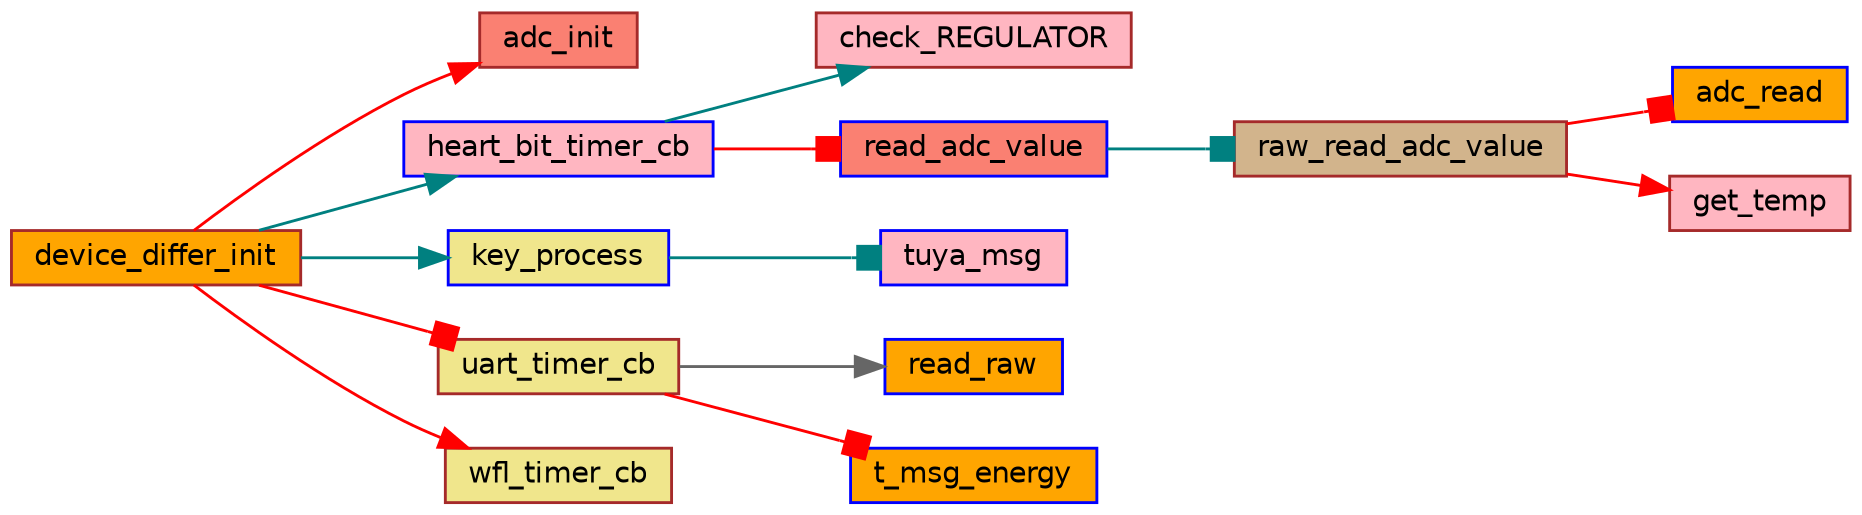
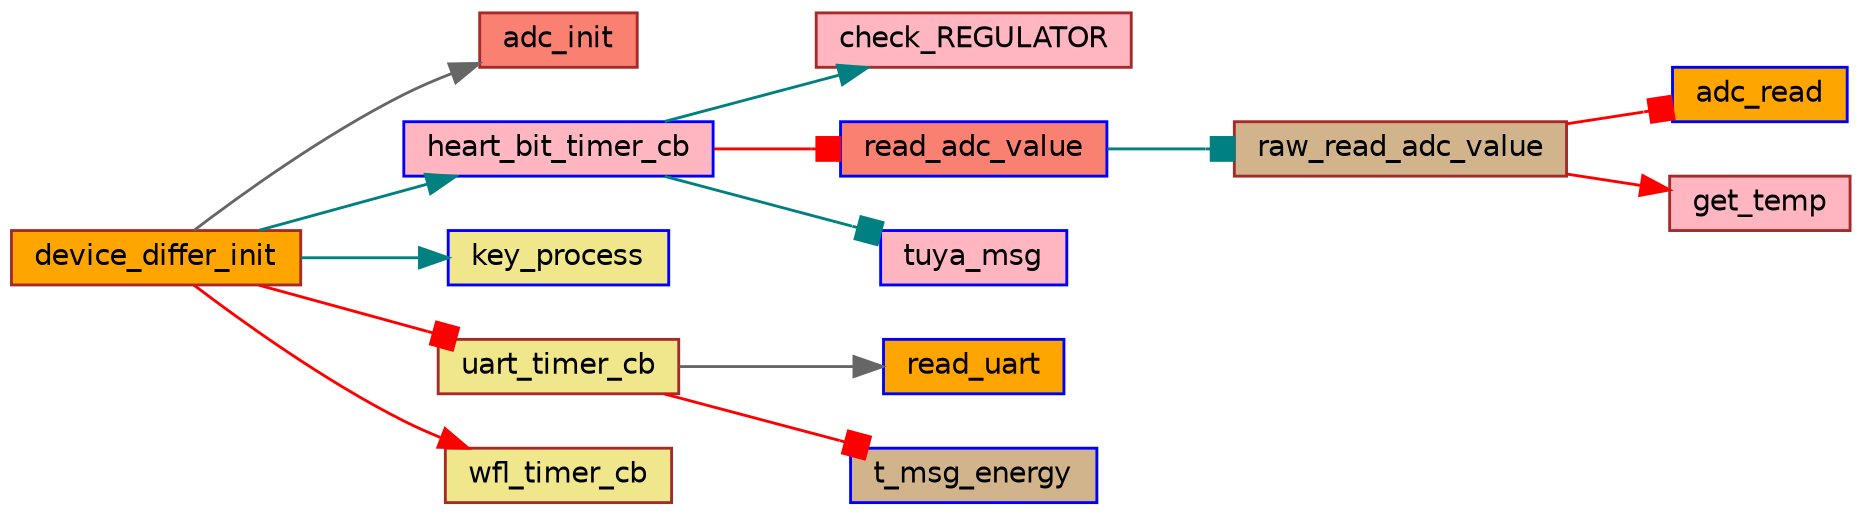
  digraph {
    rankdir=LR
    node [color=brown fillcolor=lightpink fontname=Helvetica fontsize=10 shape=record style=filled]
    edge [arrowhead=normal color=red fontname=Helvetica fontsize=10 labelfontname=Helvetica labelfontsize=10 style=solid]
    n1 [fillcolor=orange fontcolor=black height=0.2 label=device_differ_init width=0.4]
    n2 [fillcolor=salmon height=0.2 label=adc_init width=0.4]
    n3 [color=blue height=0.2 label=heart_bit_timer_cb width=0.4]
    n4 [color=blue fillcolor=khaki height=0.2 label=key_process width=0.4]
    n5 [fillcolor=khaki height=0.2 label=uart_timer_cb width=0.4]
    n6 [fillcolor=khaki height=0.2 label=wfl_timer_cb width=0.4]
    n7 [height=0.2 label=check_REGULATOR width=0.4]
    n8 [color=blue fillcolor=salmon height=0.2 label=read_adc_value width=0.4]
    n9 [color=blue height=0.2 label=tuya_msg width=0.4]
-   n10 [color=blue fillcolor=orange height=0.2 label=read_raw width=0.4]
-   n11 [color=blue fillcolor=orange height=0.2 label=t_msg_energy width=0.4]
+   n10 [color=blue fillcolor=orange height=0.2 label=read_uart width=0.4]
+   n11 [color=blue fillcolor=tan height=0.2 label=t_msg_energy width=0.4]
    n12 [fillcolor=tan height=0.2 label=raw_read_adc_value width=0.4]
    n13 [color=blue fillcolor=orange height=0.2 label=adc_read width=0.4]
    n14 [height=0.2 label=get_temp width=0.4]
-   n1 -> n2
+   n1 -> n2 [color=gray40]
    n1 -> n3 [color=teal]
    n1 -> n4 [color=teal]
    n1 -> n5 [arrowhead=box]
    n1 -> n6
    n3 -> n7 [color=teal]
    n3 -> n8 [arrowhead=box]
-   n4 -> n9 [arrowhead=box color=teal]
+   n3 -> n9 [arrowhead=box color=teal]
    n5 -> n10 [color=gray40]
    n5 -> n11 [arrowhead=box]
    n8 -> n12 [arrowhead=box color=teal]
    n12 -> n13 [arrowhead=box]
    n12 -> n14
  }
